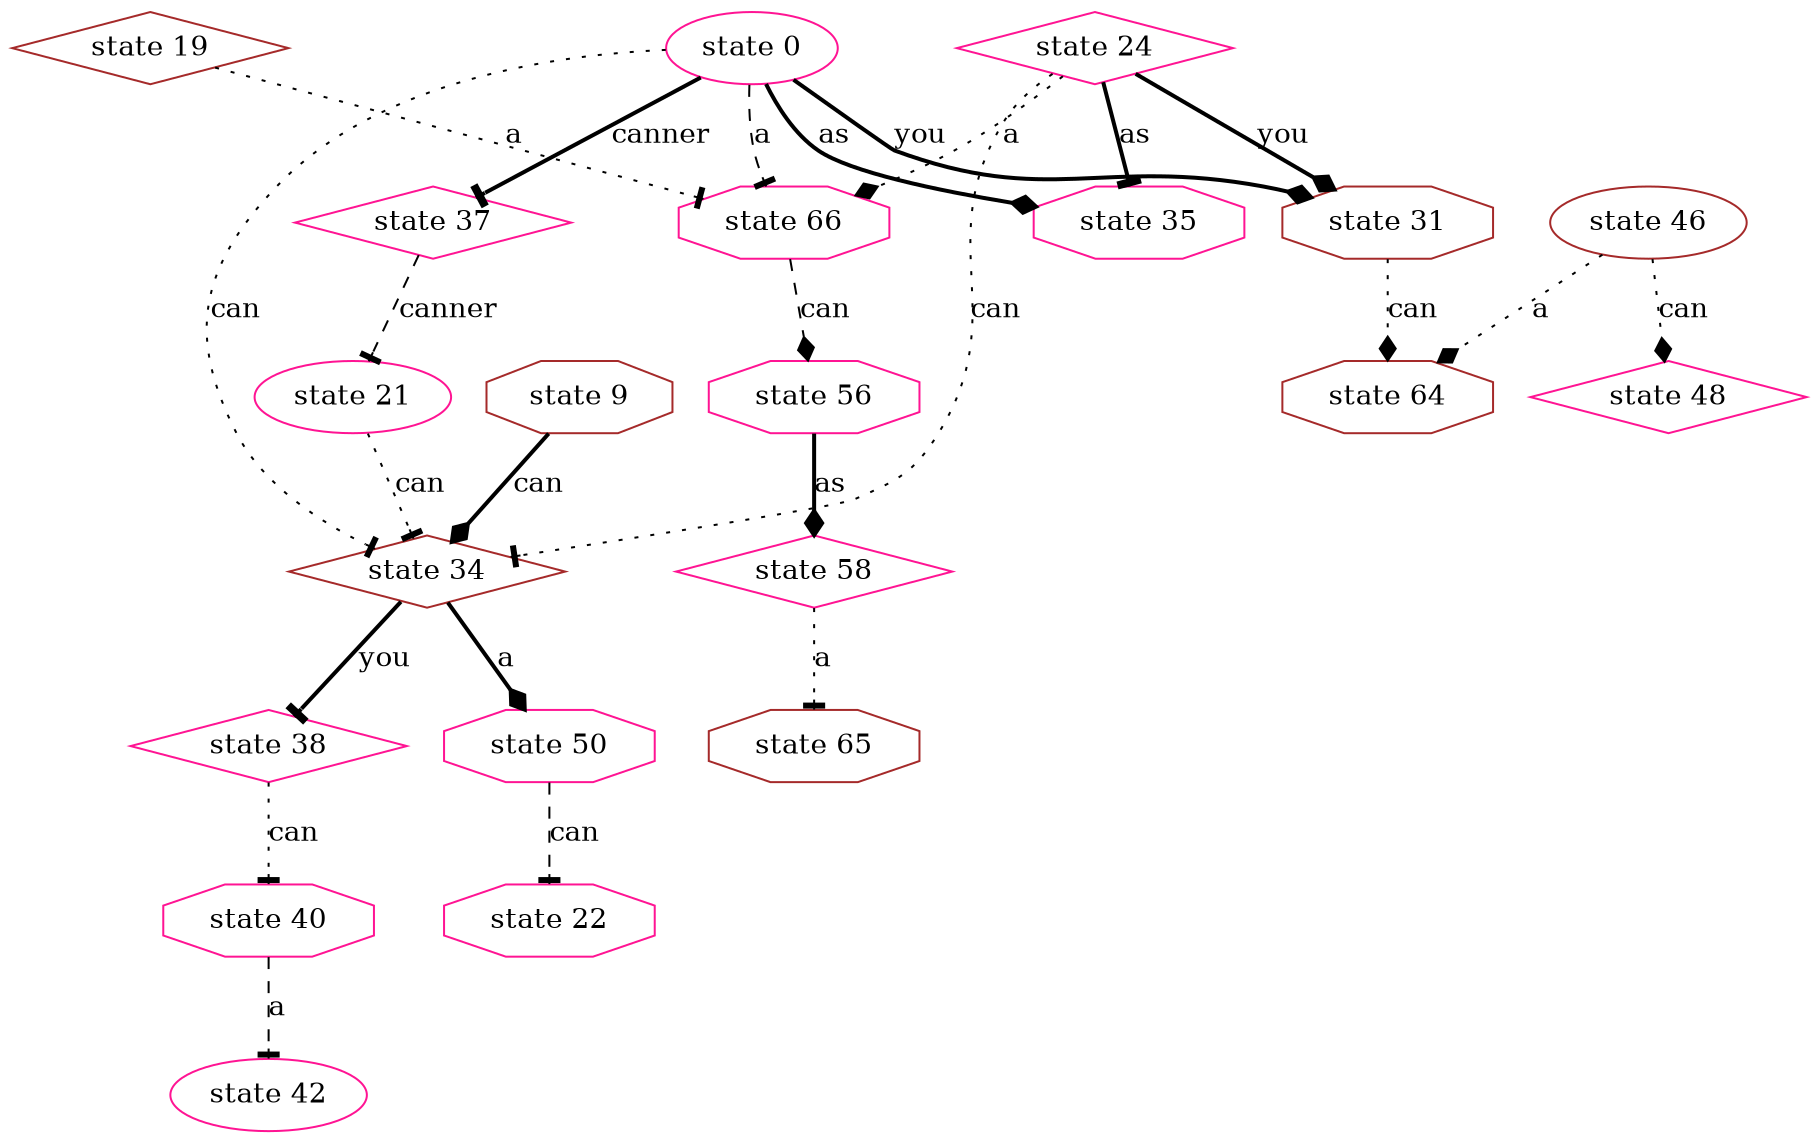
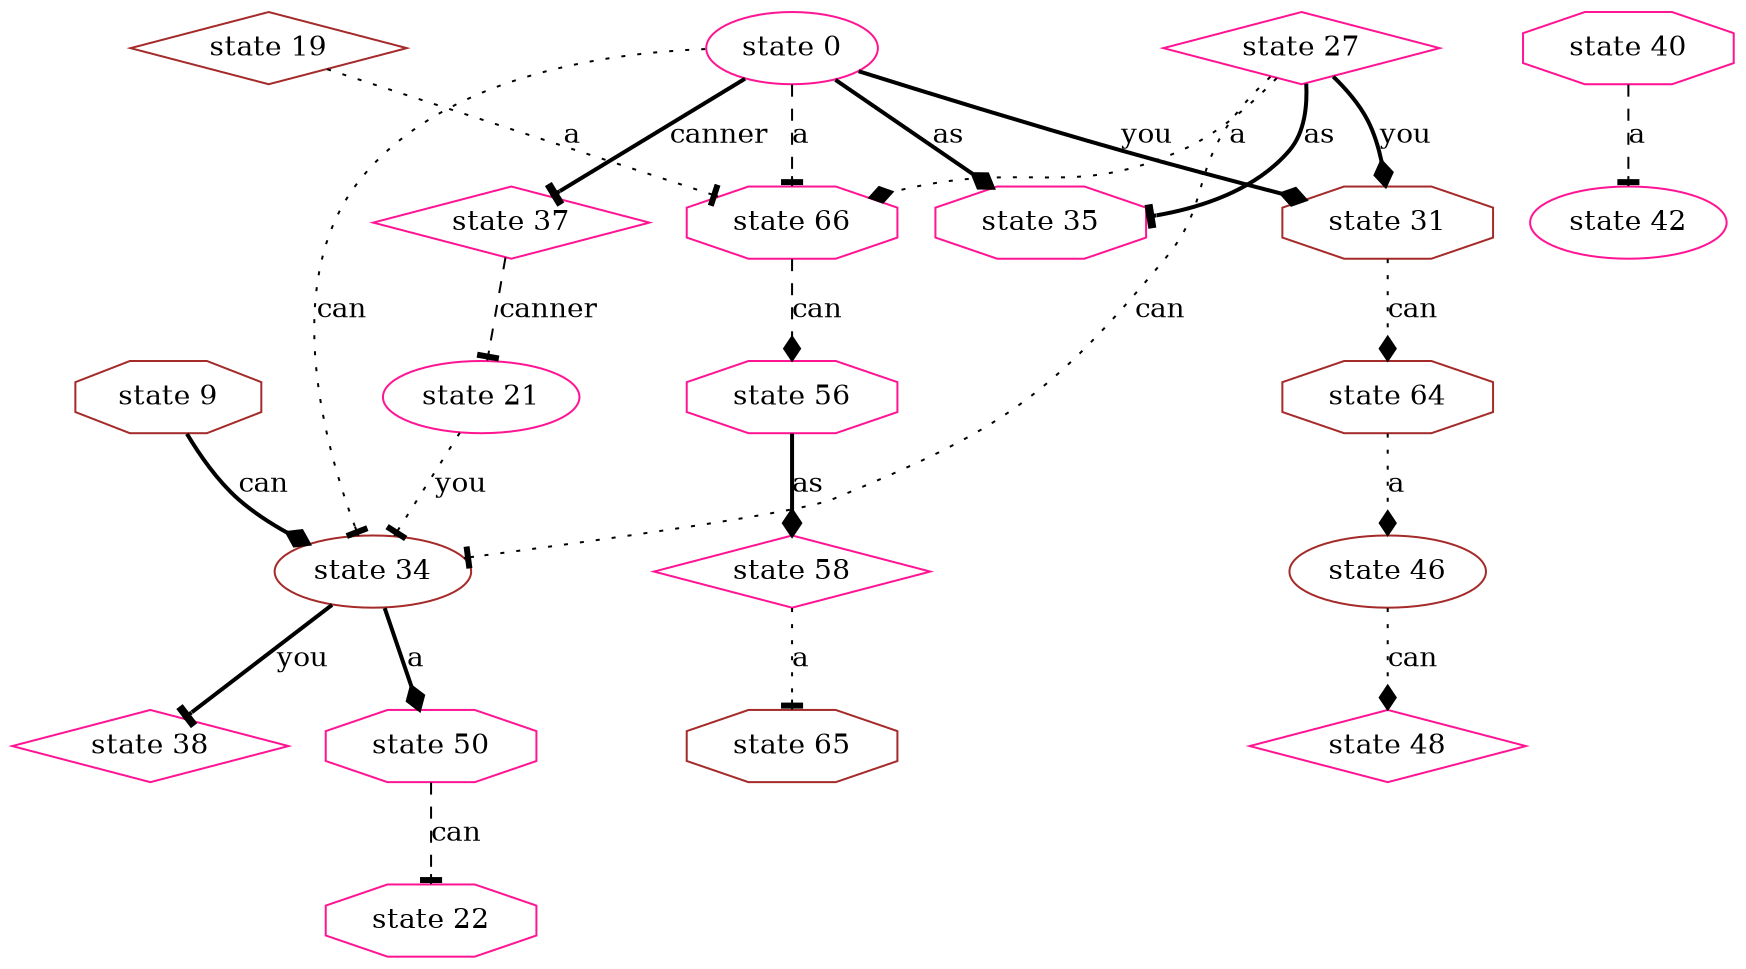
  digraph {
    node [color=deeppink ordering=out shape=octagon]
    edge [arrowhead=tee style=dotted]
    "state 58" [shape=diamond]
    "state 56"
    n3 [color=brown label="state 65"]
    "state 21" [shape=ellipse]
-   "state 34" [color=brown shape=diamond]
+   "state 34" [color=brown shape=ellipse]
    "state 37" [shape=diamond]
    "state 38" [shape=diamond]
    "state 50"
    "state 40"
    n10 [label="state 22"]
    "state 9" [color=brown]
    "state 42" [shape=ellipse]
    "state 0" [shape=ellipse]
    n14 [label="state 66"]
    "state 35"
    "state 31" [color=brown]
    n17 [color=brown label="state 64"]
    "state 46" [color=brown shape=ellipse]
    "state 48" [shape=diamond]
    "state 19" [color=brown shape=diamond]
-   "state 27" [shape=diamond label="state 24"]
+   "state 27" [shape=diamond]
    "state 58" -> n3 [label=a]
    "state 56" -> "state 58" [arrowhead=diamond label=as style=bold]
-   "state 21" -> "state 34" [label=can]
+   "state 21" -> "state 34" [label=you]
    "state 34" -> "state 38" [label=you style=bold]
    "state 34" -> "state 50" [arrowhead=diamond label=a style=bold]
    "state 37" -> "state 21" [label=canner style=dashed]
-   "state 38" -> "state 40" [label=can]
    "state 50" -> n10 [label=can style=dashed]
    "state 40" -> "state 42" [label=a style=dashed]
    "state 9" -> "state 34" [arrowhead=diamond label=can style=bold]
    "state 0" -> "state 34" [label=can]
    "state 0" -> "state 37" [label=canner style=bold]
    "state 0" -> n14 [label=a style=dashed]
    "state 0" -> "state 35" [arrowhead=diamond label=as style=bold]
    "state 0" -> "state 31" [arrowhead=diamond label=you style=bold]
    n14 -> "state 56" [arrowhead=diamond label=can style=dashed]
    "state 31" -> n17 [arrowhead=diamond label=can]
-   "state 46" -> n17 [arrowhead=diamond label=a]
+   n17 -> "state 46" [arrowhead=diamond label=a]
    "state 46" -> "state 48" [arrowhead=diamond label=can]
    "state 19" -> n14 [label=a]
    "state 27" -> "state 34" [label=can]
    "state 27" -> n14 [arrowhead=diamond label=a]
    "state 27" -> "state 35" [label=as style=bold]
    "state 27" -> "state 31" [arrowhead=diamond label=you style=bold]
  }
